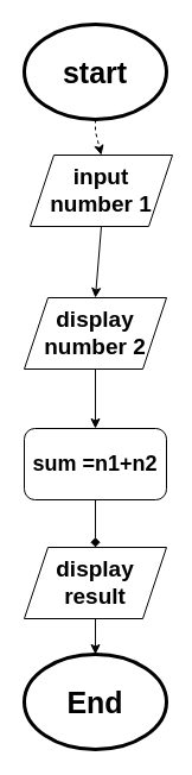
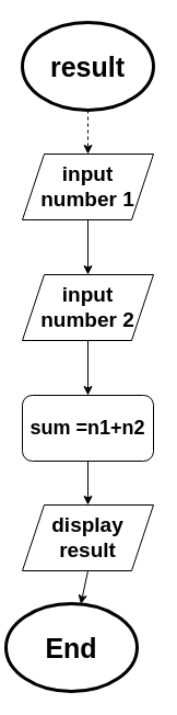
  <mxCell id="0" />
  <mxCell id="1" parent="0" />
- <mxCell id="2" value="start" style="ellipse;whiteSpace=wrap;html=1;strokeWidth=3;fontStyle=1;fontSize=25;" vertex="1" parent="1"><mxGeometry x="20" y="20" width="120" height="80" as="geometry" /></mxCell>
+ <mxCell id="2" value="result" style="ellipse;whiteSpace=wrap;html=1;strokeWidth=3;fontStyle=1;fontSize=25;" vertex="1" parent="1"><mxGeometry x="20" y="20" width="120" height="80" as="geometry" /></mxCell>
  <mxCell id="3" value="" style="endArrow=classic;html=1;rounded=0;exitX=0.5;exitY=1;exitDx=0;exitDy=0;entryX=0.5;entryY=0;entryDx=0;entryDy=0;dashed=1;" edge="1" parent="1" source="2" target="4"><mxGeometry width="50" height="50" relative="1" as="geometry"><mxPoint x="80" y="130" as="sourcePoint" /><mxPoint x="80" y="160" as="targetPoint" /><Array as="points"><mxPoint x="80" y="110" /></Array></mxGeometry></mxCell>
- <mxCell id="4" value="input number 1" style="shape=parallelogram;perimeter=parallelogramPerimeter;whiteSpace=wrap;html=1;fixedSize=1;fontStyle=1;fontSize=19;" vertex="1" parent="1"><mxGeometry x="25" y="130" width="120" height="60" as="geometry" /></mxCell>
- <mxCell id="5" value="display number 2" style="shape=parallelogram;perimeter=parallelogramPerimeter;whiteSpace=wrap;html=1;fixedSize=1;fontSize=19;fontStyle=1" vertex="1" parent="1"><mxGeometry x="20" y="250" width="120" height="60" as="geometry" /></mxCell>
+ <mxCell id="4" value="input number 1" style="shape=parallelogram;perimeter=parallelogramPerimeter;whiteSpace=wrap;html=1;fixedSize=1;fontStyle=1;fontSize=19;" vertex="1" parent="1"><mxGeometry x="20" y="140" width="120" height="60" as="geometry" /></mxCell>
+ <mxCell id="5" value="input number 2" style="shape=parallelogram;perimeter=parallelogramPerimeter;whiteSpace=wrap;html=1;fixedSize=1;fontSize=19;fontStyle=1" vertex="1" parent="1"><mxGeometry x="20" y="250" width="120" height="60" as="geometry" /></mxCell>
  <mxCell id="6" value="" style="endArrow=classic;html=1;rounded=0;entryX=0.5;entryY=0;entryDx=0;entryDy=0;exitX=0.5;exitY=1;exitDx=0;exitDy=0;" edge="1" parent="1" source="4" target="5"><mxGeometry width="50" height="50" relative="1" as="geometry"><mxPoint x="70" y="230" as="sourcePoint" /><mxPoint x="130" y="270" as="targetPoint" /><Array as="points"><mxPoint x="80" y="250" /></Array></mxGeometry></mxCell>
  <mxCell id="7" value="" style="endArrow=classic;html=1;rounded=0;exitX=0.5;exitY=1;exitDx=0;exitDy=0;" edge="1" parent="1" source="5" target="8"><mxGeometry width="50" height="50" relative="1" as="geometry"><mxPoint x="170" y="330" as="sourcePoint" /><mxPoint x="80" y="400" as="targetPoint" /></mxGeometry></mxCell>
  <mxCell id="8" value="sum =n1+n2" style="rounded=1;whiteSpace=wrap;html=1;fontSize=18;fontStyle=1" vertex="1" parent="1"><mxGeometry x="20" y="360" width="120" height="60" as="geometry" /></mxCell>
  <mxCell id="9" value="display result" style="shape=parallelogram;perimeter=parallelogramPerimeter;whiteSpace=wrap;html=1;fixedSize=1;fontStyle=1;fontSize=19;" vertex="1" parent="1"><mxGeometry x="20" y="460" width="120" height="60" as="geometry" /></mxCell>
- <mxCell id="10" value="" style="endArrow=diamond;html=1;rounded=0;exitX=0.5;exitY=1;exitDx=0;exitDy=0;entryX=0.5;entryY=0;entryDx=0;entryDy=0;" edge="1" parent="1" source="8" target="9"><mxGeometry width="50" height="50" relative="1" as="geometry"><mxPoint x="80" y="340" as="sourcePoint" /><mxPoint x="130" y="290" as="targetPoint" /></mxGeometry></mxCell>
+ <mxCell id="10" value="" style="endArrow=classic;html=1;rounded=0;exitX=0.5;exitY=1;exitDx=0;exitDy=0;entryX=0.5;entryY=0;entryDx=0;entryDy=0;" edge="1" parent="1" source="8" target="9"><mxGeometry width="50" height="50" relative="1" as="geometry"><mxPoint x="80" y="340" as="sourcePoint" /><mxPoint x="130" y="290" as="targetPoint" /></mxGeometry></mxCell>
  <mxCell id="11" value="" style="endArrow=classic;html=1;rounded=0;exitX=0.5;exitY=1;exitDx=0;exitDy=0;" edge="1" parent="1" source="9" target="12"><mxGeometry width="50" height="50" relative="1" as="geometry"><mxPoint x="70" y="540" as="sourcePoint" /><mxPoint x="120" y="490" as="targetPoint" /></mxGeometry></mxCell>
- <mxCell id="12" value="End" style="ellipse;whiteSpace=wrap;html=1;strokeWidth=3;fontStyle=1;fontSize=25;" vertex="1" parent="1"><mxGeometry x="20" y="550" width="120" height="80" as="geometry" /></mxCell>
+ <mxCell id="12" value="End" style="ellipse;whiteSpace=wrap;html=1;strokeWidth=3;fontStyle=1;fontSize=25;" vertex="1" parent="1"><mxGeometry x="5" y="550" width="120" height="80" as="geometry" /></mxCell>
